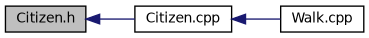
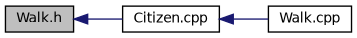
  digraph {
    rankdir=LR
    node [color=black fillcolor=white fontname=Helvetica fontsize=10 shape=record style=filled]
    edge [color=midnightblue dir=back fontname=Helvetica fontsize=10 labelfontname=Helvetica labelfontsize=10 style=solid]
-   n1 [fillcolor=grey75 fontcolor=black height=0.2 label="Citizen.h" width=0.4]
+   n1 [fillcolor=grey75 fontcolor=black height=0.2 label="Walk.h" width=0.4]
    n2 [height=0.2 label="Citizen.cpp" width=0.4]
    n3 [height=0.2 label="Walk.cpp" width=0.4]
    n1 -> n2
    n2 -> n3
  }
